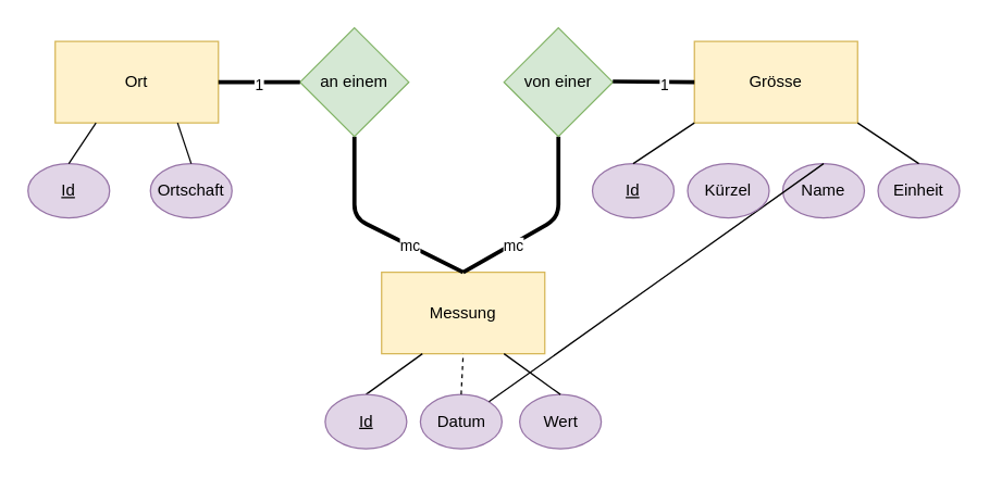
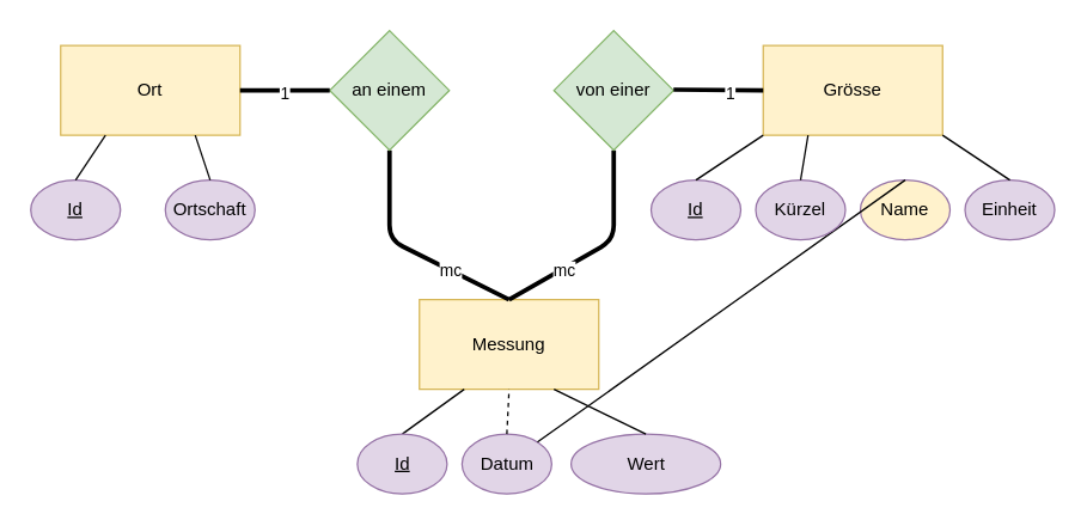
  <mxCell id="0" />
  <mxCell id="1" parent="0" />
  <mxCell id="2" value="Messung" style="rounded=0;whiteSpace=wrap;html=1;fillColor=#fff2cc;strokeColor=#d6b656;" parent="1" vertex="1"><mxGeometry x="280" y="200" width="120" height="60" as="geometry" /></mxCell>
  <mxCell id="3" value="Ortschaft" style="ellipse;whiteSpace=wrap;html=1;fillColor=#e1d5e7;strokeColor=#9673a6;" parent="1" vertex="1"><mxGeometry x="110" y="120" width="60" height="40" as="geometry" /></mxCell>
  <mxCell id="4" value="Grösse" style="rounded=0;whiteSpace=wrap;html=1;fillColor=#fff2cc;strokeColor=#d6b656;" parent="1" vertex="1"><mxGeometry x="510" y="30" width="120" height="60" as="geometry" /></mxCell>
  <mxCell id="5" value="Ort" style="rounded=0;whiteSpace=wrap;html=1;fillColor=#fff2cc;strokeColor=#d6b656;" parent="1" vertex="1"><mxGeometry x="40" y="30" width="120" height="60" as="geometry" /></mxCell>
  <mxCell id="6" value="&lt;u&gt;Id&lt;/u&gt;" style="ellipse;whiteSpace=wrap;html=1;fillColor=#e1d5e7;strokeColor=#9673a6;" parent="1" vertex="1"><mxGeometry x="435" y="120" width="60" height="40" as="geometry" /></mxCell>
- <mxCell id="7" value="Name" style="ellipse;whiteSpace=wrap;html=1;fillColor=#e1d5e7;strokeColor=#9673a6;" parent="1" vertex="1"><mxGeometry x="575" y="120" width="60" height="40" as="geometry" /></mxCell>
+ <mxCell id="7" value="Name" style="ellipse;whiteSpace=wrap;html=1;fillColor=#fff2cc;strokeColor=#9673a6;" parent="1" vertex="1"><mxGeometry x="575" y="120" width="60" height="40" as="geometry" /></mxCell>
  <mxCell id="8" value="Datum" style="ellipse;whiteSpace=wrap;html=1;fillColor=#e1d5e7;strokeColor=#9673a6;" parent="1" vertex="1"><mxGeometry x="308.5" y="290" width="60" height="40" as="geometry" /></mxCell>
  <mxCell id="9" value="" style="endArrow=none;html=1;entryX=0.75;entryY=1;entryDx=0;entryDy=0;exitX=0.5;exitY=0;exitDx=0;exitDy=0;" parent="1" source="3" target="5" edge="1"><mxGeometry width="50" height="50" relative="1" as="geometry"><mxPoint x="340" y="360" as="sourcePoint" /><mxPoint x="390" y="310" as="targetPoint" /></mxGeometry></mxCell>
  <mxCell id="10" value="" style="endArrow=none;html=1;entryX=0;entryY=1;entryDx=0;entryDy=0;exitX=0.5;exitY=0;exitDx=0;exitDy=0;" parent="1" source="6" target="4" edge="1"><mxGeometry width="50" height="50" relative="1" as="geometry"><mxPoint x="530" y="120" as="sourcePoint" /><mxPoint x="590" y="190" as="targetPoint" /></mxGeometry></mxCell>
  <mxCell id="11" value="" style="endArrow=none;html=1;exitX=0.5;exitY=0;exitDx=0;exitDy=0;" parent="1" source="7" target="8" edge="1"><mxGeometry width="50" height="50" relative="1" as="geometry"><mxPoint x="640" y="240" as="sourcePoint" /><mxPoint x="620" y="190" as="targetPoint" /></mxGeometry></mxCell>
  <mxCell id="12" value="" style="endArrow=none;html=1;entryX=0.5;entryY=1;entryDx=0;entryDy=0;exitX=0.5;exitY=0;exitDx=0;exitDy=0;dashed=1;" parent="1" source="8" target="2" edge="1"><mxGeometry width="50" height="50" relative="1" as="geometry"><mxPoint x="300" y="185" as="sourcePoint" /><mxPoint x="350" y="135" as="targetPoint" /></mxGeometry></mxCell>
  <mxCell id="13" value="" style="endArrow=none;html=1;strokeWidth=3;exitX=0.5;exitY=0;exitDx=0;exitDy=0;entryX=0.5;entryY=1;entryDx=0;entryDy=0;" parent="1" source="2" target="23" edge="1"><mxGeometry width="50" height="50" relative="1" as="geometry"><mxPoint x="290" y="170" as="sourcePoint" /><mxPoint x="200" y="110" as="targetPoint" /><Array as="points"><mxPoint x="260" y="160" /></Array></mxGeometry></mxCell>
  <mxCell id="14" value="mc" style="edgeLabel;html=1;align=center;verticalAlign=middle;resizable=0;points=[];" parent="13" vertex="1" connectable="0"><mxGeometry x="-0.683" y="-1" relative="1" as="geometry"><mxPoint x="-18.98" y="-8.37" as="offset" /></mxGeometry></mxCell>
  <mxCell id="15" value="" style="endArrow=none;html=1;strokeWidth=3;exitX=0.5;exitY=0;exitDx=0;exitDy=0;entryX=0.5;entryY=1;entryDx=0;entryDy=0;" parent="1" source="2" target="22" edge="1"><mxGeometry width="50" height="50" relative="1" as="geometry"><mxPoint x="300" y="30" as="sourcePoint" /><mxPoint x="340" y="100" as="targetPoint" /><Array as="points"><mxPoint x="410" y="160" /></Array></mxGeometry></mxCell>
  <mxCell id="16" value="mc" style="edgeLabel;html=1;align=center;verticalAlign=middle;resizable=0;points=[];" parent="15" vertex="1" connectable="0"><mxGeometry x="-0.294" y="-1" relative="1" as="geometry"><mxPoint x="-6.91" y="3.94" as="offset" /></mxGeometry></mxCell>
- <mxCell id="17" value="Wert" style="ellipse;whiteSpace=wrap;html=1;fillColor=#e1d5e7;strokeColor=#9673a6;" parent="1" vertex="1"><mxGeometry x="381.5" y="290" width="60" height="40" as="geometry" /></mxCell>
+ <mxCell id="17" value="Wert" style="ellipse;whiteSpace=wrap;html=1;fillColor=#e1d5e7;strokeColor=#9673a6;" parent="1" vertex="1"><mxGeometry x="381.5" y="290" width="100" height="40" as="geometry" /></mxCell>
  <mxCell id="18" value="" style="endArrow=none;html=1;exitX=0.5;exitY=0;exitDx=0;exitDy=0;entryX=0.25;entryY=1;entryDx=0;entryDy=0;" parent="1" source="28" target="2" edge="1"><mxGeometry width="50" height="50" relative="1" as="geometry"><mxPoint x="377" y="290" as="sourcePoint" /><mxPoint x="350" y="390" as="targetPoint" /></mxGeometry></mxCell>
  <mxCell id="19" value="" style="endArrow=none;html=1;entryX=0.75;entryY=1;entryDx=0;entryDy=0;exitX=0.5;exitY=0;exitDx=0;exitDy=0;" parent="1" source="17" target="2" edge="1"><mxGeometry width="50" height="50" relative="1" as="geometry"><mxPoint x="61.213" y="55.858" as="sourcePoint" /><mxPoint x="110" y="90" as="targetPoint" /></mxGeometry></mxCell>
  <mxCell id="20" value="&lt;u&gt;Id&lt;/u&gt;" style="ellipse;whiteSpace=wrap;html=1;fillColor=#e1d5e7;strokeColor=#9673a6;" parent="1" vertex="1"><mxGeometry x="20" y="120" width="60" height="40" as="geometry" /></mxCell>
  <mxCell id="21" value="" style="endArrow=none;html=1;exitX=0.5;exitY=0;exitDx=0;exitDy=0;entryX=0.25;entryY=1;entryDx=0;entryDy=0;" parent="1" source="20" target="5" edge="1"><mxGeometry width="50" height="50" relative="1" as="geometry"><mxPoint x="490" y="130" as="sourcePoint" /><mxPoint x="410" y="210" as="targetPoint" /></mxGeometry></mxCell>
  <mxCell id="22" value="von einer" style="rhombus;whiteSpace=wrap;html=1;fillColor=#d5e8d4;strokeColor=#82b366;" parent="1" vertex="1"><mxGeometry x="370" y="20" width="80" height="80" as="geometry" /></mxCell>
  <mxCell id="23" value="an einem" style="rhombus;whiteSpace=wrap;html=1;fillColor=#d5e8d4;strokeColor=#82b366;" parent="1" vertex="1"><mxGeometry x="220" y="20" width="80" height="80" as="geometry" /></mxCell>
  <mxCell id="24" value="" style="endArrow=none;html=1;strokeWidth=3;exitX=1;exitY=0.5;exitDx=0;exitDy=0;entryX=0;entryY=0.5;entryDx=0;entryDy=0;" parent="1" source="5" target="23" edge="1"><mxGeometry width="50" height="50" relative="1" as="geometry"><mxPoint x="250" y="-20" as="sourcePoint" /><mxPoint x="300" y="-70" as="targetPoint" /></mxGeometry></mxCell>
  <mxCell id="25" value="1" style="edgeLabel;html=1;align=center;verticalAlign=middle;resizable=0;points=[];" parent="24" vertex="1" connectable="0"><mxGeometry x="-0.033" y="-1" relative="1" as="geometry"><mxPoint as="offset" /></mxGeometry></mxCell>
  <mxCell id="26" value="" style="endArrow=none;html=1;strokeWidth=3;exitX=1;exitY=0.5;exitDx=0;exitDy=0;entryX=0;entryY=0.5;entryDx=0;entryDy=0;" parent="1" target="4" edge="1"><mxGeometry width="50" height="50" relative="1" as="geometry"><mxPoint x="450" y="59.5" as="sourcePoint" /><mxPoint x="510" y="59.5" as="targetPoint" /></mxGeometry></mxCell>
  <mxCell id="27" value="1" style="edgeLabel;html=1;align=center;verticalAlign=middle;resizable=0;points=[];" parent="26" vertex="1" connectable="0"><mxGeometry x="0.267" y="-2" relative="1" as="geometry"><mxPoint as="offset" /></mxGeometry></mxCell>
  <mxCell id="28" value="&lt;u&gt;Id&lt;/u&gt;" style="ellipse;whiteSpace=wrap;html=1;fillColor=#e1d5e7;strokeColor=#9673a6;" vertex="1" parent="1"><mxGeometry x="238.5" y="290" width="60" height="40" as="geometry" /></mxCell>
  <mxCell id="29" value="Kürzel" style="ellipse;whiteSpace=wrap;html=1;fillColor=#e1d5e7;strokeColor=#9673a6;" vertex="1" parent="1"><mxGeometry x="505" y="120" width="60" height="40" as="geometry" /></mxCell>
  <mxCell id="30" value="Einheit" style="ellipse;whiteSpace=wrap;html=1;fillColor=#e1d5e7;strokeColor=#9673a6;" vertex="1" parent="1"><mxGeometry x="645" y="120" width="60" height="40" as="geometry" /></mxCell>
+ <mxCell id="31" value="" style="endArrow=none;html=1;entryX=0.25;entryY=1;entryDx=0;entryDy=0;exitX=0.5;exitY=0;exitDx=0;exitDy=0;" edge="1" parent="1" source="29" target="4"><mxGeometry width="50" height="50" relative="1" as="geometry"><mxPoint x="475" y="130" as="sourcePoint" /><mxPoint x="520" y="100" as="targetPoint" /></mxGeometry></mxCell>
  <mxCell id="32" value="" style="endArrow=none;html=1;entryX=1;entryY=1;entryDx=0;entryDy=0;exitX=0.5;exitY=0;exitDx=0;exitDy=0;" edge="1" parent="1" source="30" target="4"><mxGeometry width="50" height="50" relative="1" as="geometry"><mxPoint x="545" y="130" as="sourcePoint" /><mxPoint x="550" y="100" as="targetPoint" /></mxGeometry></mxCell>
